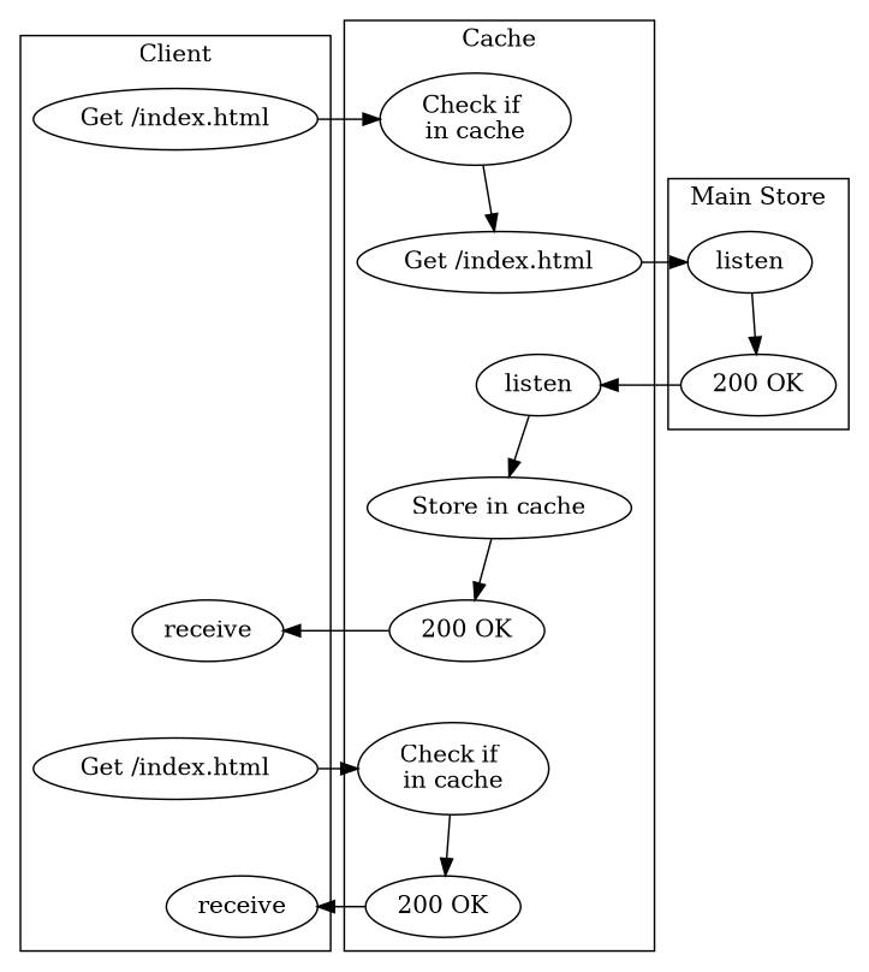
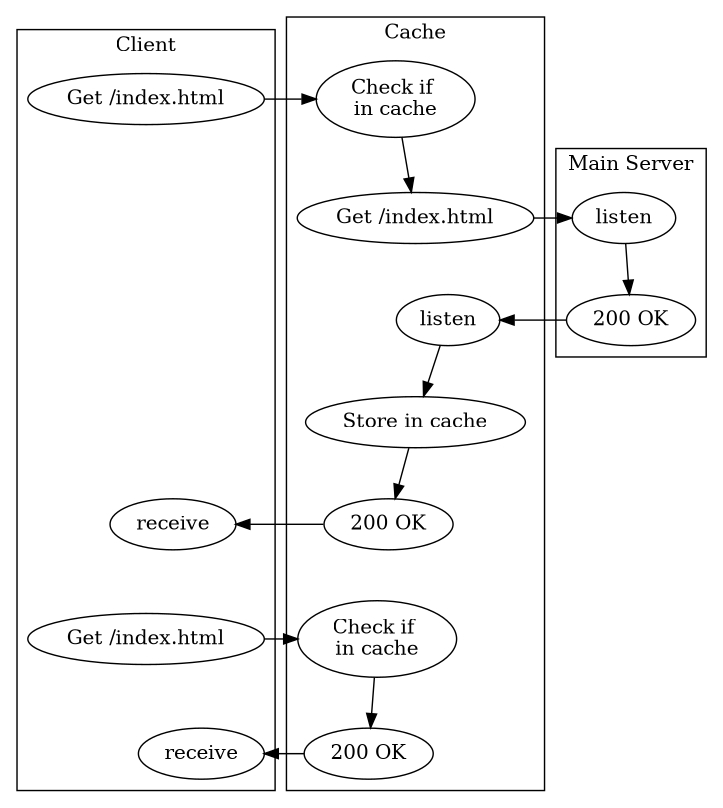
  digraph {
    newrank=true
    n1 [label="Get /index.html"]
    n2 [label="Check if \nin cache"]
    n3 [label="Get /index.html"]
    n4 [label=listen]
    n5 [label=listen]
    n6 [label="200 OK"]
    n7 [label=receive]
    n8 [label="200 OK"]
    n9 [label="Get /index.html"]
    n10 [label="Check if \nin cache"]
    n11 [label=receive]
    n12 [label="200 OK"]
    n13 [label="Store in cache"]
    subgraph sub_1 {
      rank=same
      n1
      n2
    }
    subgraph sub_2 {
      rank=same
      n3
      n4
    }
    subgraph sub_3 {
      rank=same
      n5
      n6
    }
    subgraph sub_4 {
      rank=same
      n7
      n8
    }
    subgraph sub_5 {
      rank=same
      n9
      n10
    }
    subgraph sub_6 {
      rank=same
      n11
      n12
    }
    subgraph cluster_7 {
      label=Client
      n1
      n7
      n9
      n11
    }
    subgraph cluster_8 {
      label=Cache
      n2
      n3
      n5
      n8
      n10
      n12
      n13
    }
    subgraph cluster_9 {
-     label="Main Store"
+     label="Main Server"
      n4
      n6
    }
    n1 -> n2
    n2 -> n3
    n3 -> n4
    n4 -> n6
    n5 -> n13
    n6 -> n5
    n7 -> n9 [color=transparent]
    n8 -> n7
    n9 -> n10
    n10 -> n12
    n12 -> n11
    n13 -> n8
  }
